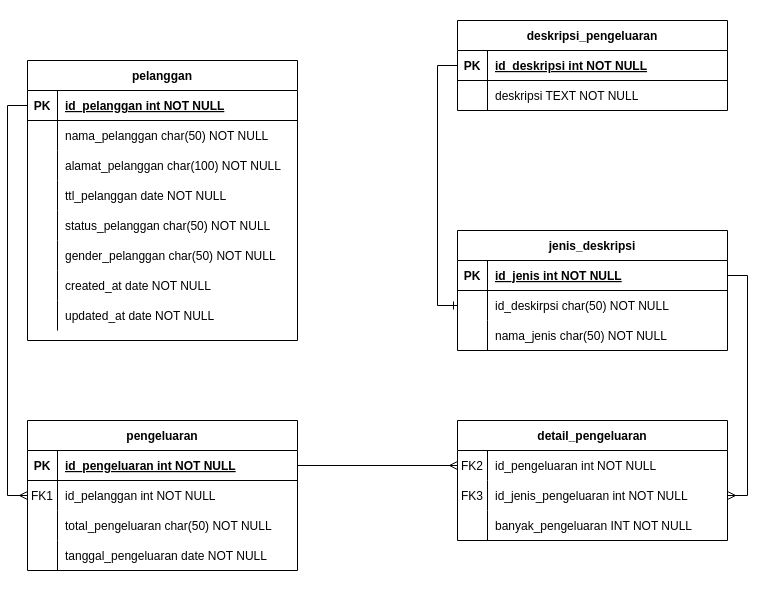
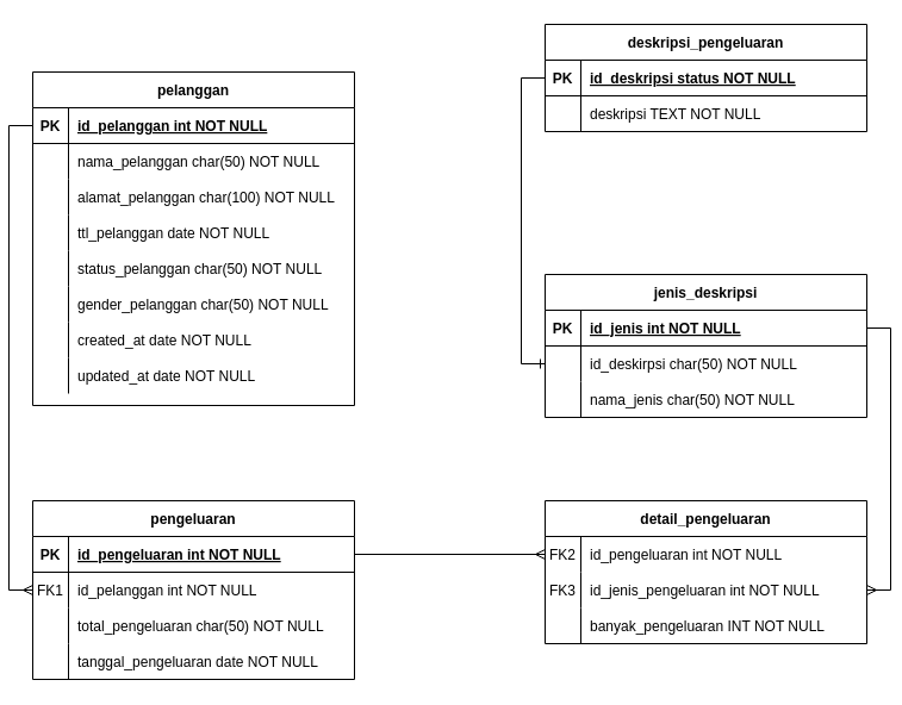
  <mxCell id="0" />
  <mxCell id="1" parent="0" />
  <mxCell id="2" value="pelanggan" style="shape=table;startSize=30;container=1;collapsible=1;childLayout=tableLayout;fixedRows=1;rowLines=0;fontStyle=1;align=center;resizeLast=1;" parent="1" vertex="1"><mxGeometry x="20" y="60" width="270" height="280" as="geometry"><mxRectangle x="120" y="520" width="90" height="30" as="alternateBounds" /></mxGeometry></mxCell>
  <mxCell id="3" value="" style="shape=partialRectangle;collapsible=0;dropTarget=0;pointerEvents=0;fillColor=none;points=[[0,0.5],[1,0.5]];portConstraint=eastwest;top=0;left=0;right=0;bottom=1;" parent="2" vertex="1"><mxGeometry y="30" width="270" height="30" as="geometry" /></mxCell>
  <mxCell id="4" value="PK" style="shape=partialRectangle;overflow=hidden;connectable=0;fillColor=none;top=0;left=0;bottom=0;right=0;fontStyle=1;" parent="3" vertex="1"><mxGeometry width="30" height="30" as="geometry"><mxRectangle width="30" height="30" as="alternateBounds" /></mxGeometry></mxCell>
  <mxCell id="5" value="id_pelanggan int NOT NULL " style="shape=partialRectangle;overflow=hidden;connectable=0;fillColor=none;top=0;left=0;bottom=0;right=0;align=left;spacingLeft=6;fontStyle=5;" parent="3" vertex="1"><mxGeometry x="30" width="240" height="30" as="geometry"><mxRectangle width="240" height="30" as="alternateBounds" /></mxGeometry></mxCell>
  <mxCell id="6" value="" style="shape=partialRectangle;collapsible=0;dropTarget=0;pointerEvents=0;fillColor=none;points=[[0,0.5],[1,0.5]];portConstraint=eastwest;top=0;left=0;right=0;bottom=0;" parent="2" vertex="1"><mxGeometry y="60" width="270" height="30" as="geometry" /></mxCell>
  <mxCell id="7" value="" style="shape=partialRectangle;overflow=hidden;connectable=0;fillColor=none;top=0;left=0;bottom=0;right=0;" parent="6" vertex="1"><mxGeometry width="30" height="30" as="geometry"><mxRectangle width="30" height="30" as="alternateBounds" /></mxGeometry></mxCell>
  <mxCell id="8" value="nama_pelanggan char(50) NOT NULL" style="shape=partialRectangle;overflow=hidden;connectable=0;fillColor=none;top=0;left=0;bottom=0;right=0;align=left;spacingLeft=6;" parent="6" vertex="1"><mxGeometry x="30" width="240" height="30" as="geometry"><mxRectangle width="240" height="30" as="alternateBounds" /></mxGeometry></mxCell>
  <mxCell id="9" value="" style="shape=partialRectangle;collapsible=0;dropTarget=0;pointerEvents=0;fillColor=none;points=[[0,0.5],[1,0.5]];portConstraint=eastwest;top=0;left=0;right=0;bottom=0;" parent="2" vertex="1"><mxGeometry y="90" width="270" height="30" as="geometry" /></mxCell>
  <mxCell id="10" value="" style="shape=partialRectangle;overflow=hidden;connectable=0;fillColor=none;top=0;left=0;bottom=0;right=0;" parent="9" vertex="1"><mxGeometry width="30" height="30" as="geometry"><mxRectangle width="30" height="30" as="alternateBounds" /></mxGeometry></mxCell>
  <mxCell id="11" value="alamat_pelanggan char(100) NOT NULL" style="shape=partialRectangle;overflow=hidden;connectable=0;fillColor=none;top=0;left=0;bottom=0;right=0;align=left;spacingLeft=6;" parent="9" vertex="1"><mxGeometry x="30" width="240" height="30" as="geometry"><mxRectangle width="240" height="30" as="alternateBounds" /></mxGeometry></mxCell>
  <mxCell id="12" value="" style="shape=partialRectangle;collapsible=0;dropTarget=0;pointerEvents=0;fillColor=none;points=[[0,0.5],[1,0.5]];portConstraint=eastwest;top=0;left=0;right=0;bottom=0;" parent="2" vertex="1"><mxGeometry y="120" width="270" height="30" as="geometry" /></mxCell>
  <mxCell id="13" value="" style="shape=partialRectangle;overflow=hidden;connectable=0;fillColor=none;top=0;left=0;bottom=0;right=0;" parent="12" vertex="1"><mxGeometry width="30" height="30" as="geometry"><mxRectangle width="30" height="30" as="alternateBounds" /></mxGeometry></mxCell>
  <mxCell id="14" value="ttl_pelanggan date NOT NULL" style="shape=partialRectangle;overflow=hidden;connectable=0;fillColor=none;top=0;left=0;bottom=0;right=0;align=left;spacingLeft=6;" parent="12" vertex="1"><mxGeometry x="30" width="240" height="30" as="geometry"><mxRectangle width="240" height="30" as="alternateBounds" /></mxGeometry></mxCell>
  <mxCell id="15" value="" style="shape=partialRectangle;collapsible=0;dropTarget=0;pointerEvents=0;fillColor=none;points=[[0,0.5],[1,0.5]];portConstraint=eastwest;top=0;left=0;right=0;bottom=0;" parent="2" vertex="1"><mxGeometry y="150" width="270" height="30" as="geometry" /></mxCell>
  <mxCell id="16" value="" style="shape=partialRectangle;overflow=hidden;connectable=0;fillColor=none;top=0;left=0;bottom=0;right=0;" parent="15" vertex="1"><mxGeometry width="30" height="30" as="geometry"><mxRectangle width="30" height="30" as="alternateBounds" /></mxGeometry></mxCell>
  <mxCell id="17" value="status_pelanggan char(50) NOT NULL" style="shape=partialRectangle;overflow=hidden;connectable=0;fillColor=none;top=0;left=0;bottom=0;right=0;align=left;spacingLeft=6;" parent="15" vertex="1"><mxGeometry x="30" width="240" height="30" as="geometry"><mxRectangle width="240" height="30" as="alternateBounds" /></mxGeometry></mxCell>
  <mxCell id="18" value="" style="shape=partialRectangle;collapsible=0;dropTarget=0;pointerEvents=0;fillColor=none;points=[[0,0.5],[1,0.5]];portConstraint=eastwest;top=0;left=0;right=0;bottom=0;" parent="2" vertex="1"><mxGeometry y="180" width="270" height="30" as="geometry" /></mxCell>
  <mxCell id="19" value="" style="shape=partialRectangle;overflow=hidden;connectable=0;fillColor=none;top=0;left=0;bottom=0;right=0;" parent="18" vertex="1"><mxGeometry width="30" height="30" as="geometry"><mxRectangle width="30" height="30" as="alternateBounds" /></mxGeometry></mxCell>
  <mxCell id="20" value="gender_pelanggan char(50) NOT NULL" style="shape=partialRectangle;overflow=hidden;connectable=0;fillColor=none;top=0;left=0;bottom=0;right=0;align=left;spacingLeft=6;" parent="18" vertex="1"><mxGeometry x="30" width="240" height="30" as="geometry"><mxRectangle width="240" height="30" as="alternateBounds" /></mxGeometry></mxCell>
  <mxCell id="21" value="" style="shape=partialRectangle;collapsible=0;dropTarget=0;pointerEvents=0;fillColor=none;points=[[0,0.5],[1,0.5]];portConstraint=eastwest;top=0;left=0;right=0;bottom=0;" parent="2" vertex="1"><mxGeometry y="210" width="270" height="30" as="geometry" /></mxCell>
  <mxCell id="22" value="" style="shape=partialRectangle;overflow=hidden;connectable=0;fillColor=none;top=0;left=0;bottom=0;right=0;" parent="21" vertex="1"><mxGeometry width="30" height="30" as="geometry"><mxRectangle width="30" height="30" as="alternateBounds" /></mxGeometry></mxCell>
  <mxCell id="23" value="created_at date NOT NULL" style="shape=partialRectangle;overflow=hidden;connectable=0;fillColor=none;top=0;left=0;bottom=0;right=0;align=left;spacingLeft=6;" parent="21" vertex="1"><mxGeometry x="30" width="240" height="30" as="geometry"><mxRectangle width="240" height="30" as="alternateBounds" /></mxGeometry></mxCell>
  <mxCell id="24" value="" style="shape=partialRectangle;collapsible=0;dropTarget=0;pointerEvents=0;fillColor=none;points=[[0,0.5],[1,0.5]];portConstraint=eastwest;top=0;left=0;right=0;bottom=0;" parent="2" vertex="1"><mxGeometry y="240" width="270" height="30" as="geometry" /></mxCell>
  <mxCell id="25" value="" style="shape=partialRectangle;overflow=hidden;connectable=0;fillColor=none;top=0;left=0;bottom=0;right=0;" parent="24" vertex="1"><mxGeometry width="30" height="30" as="geometry"><mxRectangle width="30" height="30" as="alternateBounds" /></mxGeometry></mxCell>
  <mxCell id="26" value="updated_at date NOT NULL" style="shape=partialRectangle;overflow=hidden;connectable=0;fillColor=none;top=0;left=0;bottom=0;right=0;align=left;spacingLeft=6;" parent="24" vertex="1"><mxGeometry x="30" width="240" height="30" as="geometry"><mxRectangle width="240" height="30" as="alternateBounds" /></mxGeometry></mxCell>
  <mxCell id="27" value="jenis_deskripsi" style="shape=table;startSize=30;container=1;collapsible=1;childLayout=tableLayout;fixedRows=1;rowLines=0;fontStyle=1;align=center;resizeLast=1;" parent="1" vertex="1"><mxGeometry x="450" y="230" width="270" height="120" as="geometry"><mxRectangle x="120" y="520" width="90" height="30" as="alternateBounds" /></mxGeometry></mxCell>
  <mxCell id="28" value="" style="shape=partialRectangle;collapsible=0;dropTarget=0;pointerEvents=0;fillColor=none;points=[[0,0.5],[1,0.5]];portConstraint=eastwest;top=0;left=0;right=0;bottom=1;" parent="27" vertex="1"><mxGeometry y="30" width="270" height="30" as="geometry" /></mxCell>
  <mxCell id="29" value="PK" style="shape=partialRectangle;overflow=hidden;connectable=0;fillColor=none;top=0;left=0;bottom=0;right=0;fontStyle=1;" parent="28" vertex="1"><mxGeometry width="30" height="30" as="geometry"><mxRectangle width="30" height="30" as="alternateBounds" /></mxGeometry></mxCell>
  <mxCell id="30" value="id_jenis int NOT NULL " style="shape=partialRectangle;overflow=hidden;connectable=0;fillColor=none;top=0;left=0;bottom=0;right=0;align=left;spacingLeft=6;fontStyle=5;" parent="28" vertex="1"><mxGeometry x="30" width="240" height="30" as="geometry"><mxRectangle width="240" height="30" as="alternateBounds" /></mxGeometry></mxCell>
  <mxCell id="31" value="" style="shape=partialRectangle;collapsible=0;dropTarget=0;pointerEvents=0;fillColor=none;points=[[0,0.5],[1,0.5]];portConstraint=eastwest;top=0;left=0;right=0;bottom=0;" parent="27" vertex="1"><mxGeometry y="60" width="270" height="30" as="geometry" /></mxCell>
  <mxCell id="32" value="" style="shape=partialRectangle;overflow=hidden;connectable=0;fillColor=none;top=0;left=0;bottom=0;right=0;" parent="31" vertex="1"><mxGeometry width="30" height="30" as="geometry"><mxRectangle width="30" height="30" as="alternateBounds" /></mxGeometry></mxCell>
  <mxCell id="33" value="id_deskirpsi char(50) NOT NULL" style="shape=partialRectangle;overflow=hidden;connectable=0;fillColor=none;top=0;left=0;bottom=0;right=0;align=left;spacingLeft=6;" parent="31" vertex="1"><mxGeometry x="30" width="240" height="30" as="geometry"><mxRectangle width="240" height="30" as="alternateBounds" /></mxGeometry></mxCell>
  <mxCell id="34" value="" style="shape=partialRectangle;collapsible=0;dropTarget=0;pointerEvents=0;fillColor=none;points=[[0,0.5],[1,0.5]];portConstraint=eastwest;top=0;left=0;right=0;bottom=0;" parent="27" vertex="1"><mxGeometry y="90" width="270" height="30" as="geometry" /></mxCell>
  <mxCell id="35" value="" style="shape=partialRectangle;overflow=hidden;connectable=0;fillColor=none;top=0;left=0;bottom=0;right=0;" parent="34" vertex="1"><mxGeometry width="30" height="30" as="geometry"><mxRectangle width="30" height="30" as="alternateBounds" /></mxGeometry></mxCell>
  <mxCell id="36" value="nama_jenis char(50) NOT NULL" style="shape=partialRectangle;overflow=hidden;connectable=0;fillColor=none;top=0;left=0;bottom=0;right=0;align=left;spacingLeft=6;" parent="34" vertex="1"><mxGeometry x="30" width="240" height="30" as="geometry"><mxRectangle width="240" height="30" as="alternateBounds" /></mxGeometry></mxCell>
  <mxCell id="37" value="pengeluaran" style="shape=table;startSize=30;container=1;collapsible=1;childLayout=tableLayout;fixedRows=1;rowLines=0;fontStyle=1;align=center;resizeLast=1;" parent="1" vertex="1"><mxGeometry x="20" y="420" width="270" height="150" as="geometry"><mxRectangle x="120" y="520" width="90" height="30" as="alternateBounds" /></mxGeometry></mxCell>
  <mxCell id="38" value="" style="shape=partialRectangle;collapsible=0;dropTarget=0;pointerEvents=0;fillColor=none;points=[[0,0.5],[1,0.5]];portConstraint=eastwest;top=0;left=0;right=0;bottom=1;" parent="37" vertex="1"><mxGeometry y="30" width="270" height="30" as="geometry" /></mxCell>
  <mxCell id="39" value="PK" style="shape=partialRectangle;overflow=hidden;connectable=0;fillColor=none;top=0;left=0;bottom=0;right=0;fontStyle=1;" parent="38" vertex="1"><mxGeometry width="30" height="30" as="geometry"><mxRectangle width="30" height="30" as="alternateBounds" /></mxGeometry></mxCell>
  <mxCell id="40" value="id_pengeluaran int NOT NULL " style="shape=partialRectangle;overflow=hidden;connectable=0;fillColor=none;top=0;left=0;bottom=0;right=0;align=left;spacingLeft=6;fontStyle=5;" parent="38" vertex="1"><mxGeometry x="30" width="240" height="30" as="geometry"><mxRectangle width="240" height="30" as="alternateBounds" /></mxGeometry></mxCell>
  <mxCell id="41" value="" style="shape=partialRectangle;collapsible=0;dropTarget=0;pointerEvents=0;fillColor=none;points=[[0,0.5],[1,0.5]];portConstraint=eastwest;top=0;left=0;right=0;bottom=0;" parent="37" vertex="1"><mxGeometry y="60" width="270" height="30" as="geometry" /></mxCell>
  <mxCell id="42" value="FK1" style="shape=partialRectangle;overflow=hidden;connectable=0;fillColor=none;top=0;left=0;bottom=0;right=0;" parent="41" vertex="1"><mxGeometry width="30" height="30" as="geometry"><mxRectangle width="30" height="30" as="alternateBounds" /></mxGeometry></mxCell>
  <mxCell id="43" value="id_pelanggan int NOT NULL" style="shape=partialRectangle;overflow=hidden;connectable=0;fillColor=none;top=0;left=0;bottom=0;right=0;align=left;spacingLeft=6;" parent="41" vertex="1"><mxGeometry x="30" width="240" height="30" as="geometry"><mxRectangle width="240" height="30" as="alternateBounds" /></mxGeometry></mxCell>
  <mxCell id="44" value="" style="shape=partialRectangle;collapsible=0;dropTarget=0;pointerEvents=0;fillColor=none;points=[[0,0.5],[1,0.5]];portConstraint=eastwest;top=0;left=0;right=0;bottom=0;" parent="37" vertex="1"><mxGeometry y="90" width="270" height="30" as="geometry" /></mxCell>
  <mxCell id="45" value="" style="shape=partialRectangle;overflow=hidden;connectable=0;fillColor=none;top=0;left=0;bottom=0;right=0;" parent="44" vertex="1"><mxGeometry width="30" height="30" as="geometry"><mxRectangle width="30" height="30" as="alternateBounds" /></mxGeometry></mxCell>
  <mxCell id="46" value="total_pengeluaran char(50) NOT NULL" style="shape=partialRectangle;overflow=hidden;connectable=0;fillColor=none;top=0;left=0;bottom=0;right=0;align=left;spacingLeft=6;" parent="44" vertex="1"><mxGeometry x="30" width="240" height="30" as="geometry"><mxRectangle width="240" height="30" as="alternateBounds" /></mxGeometry></mxCell>
  <mxCell id="47" value="" style="shape=partialRectangle;collapsible=0;dropTarget=0;pointerEvents=0;fillColor=none;points=[[0,0.5],[1,0.5]];portConstraint=eastwest;top=0;left=0;right=0;bottom=0;" parent="37" vertex="1"><mxGeometry y="120" width="270" height="30" as="geometry" /></mxCell>
  <mxCell id="48" value="" style="shape=partialRectangle;overflow=hidden;connectable=0;fillColor=none;top=0;left=0;bottom=0;right=0;" parent="47" vertex="1"><mxGeometry width="30" height="30" as="geometry"><mxRectangle width="30" height="30" as="alternateBounds" /></mxGeometry></mxCell>
  <mxCell id="49" value="tanggal_pengeluaran date NOT NULL" style="shape=partialRectangle;overflow=hidden;connectable=0;fillColor=none;top=0;left=0;bottom=0;right=0;align=left;spacingLeft=6;" parent="47" vertex="1"><mxGeometry x="30" width="240" height="30" as="geometry"><mxRectangle width="240" height="30" as="alternateBounds" /></mxGeometry></mxCell>
  <mxCell id="50" value="detail_pengeluaran" style="shape=table;startSize=30;container=1;collapsible=1;childLayout=tableLayout;fixedRows=1;rowLines=0;fontStyle=1;align=center;resizeLast=1;" parent="1" vertex="1"><mxGeometry x="450" y="420" width="270" height="120" as="geometry"><mxRectangle x="120" y="520" width="90" height="30" as="alternateBounds" /></mxGeometry></mxCell>
  <mxCell id="51" value="" style="shape=partialRectangle;collapsible=0;dropTarget=0;pointerEvents=0;fillColor=none;points=[[0,0.5],[1,0.5]];portConstraint=eastwest;top=0;left=0;right=0;bottom=0;" parent="50" vertex="1"><mxGeometry y="30" width="270" height="30" as="geometry" /></mxCell>
  <mxCell id="52" value="FK2" style="shape=partialRectangle;overflow=hidden;connectable=0;fillColor=none;top=0;left=0;bottom=0;right=0;" parent="51" vertex="1"><mxGeometry width="30" height="30" as="geometry"><mxRectangle width="30" height="30" as="alternateBounds" /></mxGeometry></mxCell>
  <mxCell id="53" value="id_pengeluaran int NOT NULL" style="shape=partialRectangle;overflow=hidden;connectable=0;fillColor=none;top=0;left=0;bottom=0;right=0;align=left;spacingLeft=6;" parent="51" vertex="1"><mxGeometry x="30" width="240" height="30" as="geometry"><mxRectangle width="240" height="30" as="alternateBounds" /></mxGeometry></mxCell>
  <mxCell id="54" value="" style="shape=partialRectangle;collapsible=0;dropTarget=0;pointerEvents=0;fillColor=none;points=[[0,0.5],[1,0.5]];portConstraint=eastwest;top=0;left=0;right=0;bottom=0;" parent="50" vertex="1"><mxGeometry y="60" width="270" height="30" as="geometry" /></mxCell>
  <mxCell id="55" value="FK3" style="shape=partialRectangle;overflow=hidden;connectable=0;fillColor=none;top=0;left=0;bottom=0;right=0;" parent="54" vertex="1"><mxGeometry width="30" height="30" as="geometry"><mxRectangle width="30" height="30" as="alternateBounds" /></mxGeometry></mxCell>
  <mxCell id="56" value="id_jenis_pengeluaran int NOT NULL" style="shape=partialRectangle;overflow=hidden;connectable=0;fillColor=none;top=0;left=0;bottom=0;right=0;align=left;spacingLeft=6;" parent="54" vertex="1"><mxGeometry x="30" width="240" height="30" as="geometry"><mxRectangle width="240" height="30" as="alternateBounds" /></mxGeometry></mxCell>
  <mxCell id="57" value="" style="shape=partialRectangle;collapsible=0;dropTarget=0;pointerEvents=0;fillColor=none;points=[[0,0.5],[1,0.5]];portConstraint=eastwest;top=0;left=0;right=0;bottom=0;" parent="50" vertex="1"><mxGeometry y="90" width="270" height="30" as="geometry" /></mxCell>
  <mxCell id="58" value="" style="shape=partialRectangle;overflow=hidden;connectable=0;fillColor=none;top=0;left=0;bottom=0;right=0;" parent="57" vertex="1"><mxGeometry width="30" height="30" as="geometry"><mxRectangle width="30" height="30" as="alternateBounds" /></mxGeometry></mxCell>
  <mxCell id="59" value="banyak_pengeluaran INT NOT NULL" style="shape=partialRectangle;overflow=hidden;connectable=0;fillColor=none;top=0;left=0;bottom=0;right=0;align=left;spacingLeft=6;" parent="57" vertex="1"><mxGeometry x="30" width="240" height="30" as="geometry"><mxRectangle width="240" height="30" as="alternateBounds" /></mxGeometry></mxCell>
  <mxCell id="60" value="deskripsi_pengeluaran" style="shape=table;startSize=30;container=1;collapsible=1;childLayout=tableLayout;fixedRows=1;rowLines=0;fontStyle=1;align=center;resizeLast=1;" vertex="1" parent="1"><mxGeometry x="450" y="20" width="270" height="90" as="geometry"><mxRectangle x="120" y="520" width="90" height="30" as="alternateBounds" /></mxGeometry></mxCell>
  <mxCell id="61" value="" style="shape=partialRectangle;collapsible=0;dropTarget=0;pointerEvents=0;fillColor=none;points=[[0,0.5],[1,0.5]];portConstraint=eastwest;top=0;left=0;right=0;bottom=1;" vertex="1" parent="60"><mxGeometry y="30" width="270" height="30" as="geometry" /></mxCell>
  <mxCell id="62" value="PK" style="shape=partialRectangle;overflow=hidden;connectable=0;fillColor=none;top=0;left=0;bottom=0;right=0;fontStyle=1;" vertex="1" parent="61"><mxGeometry width="30" height="30" as="geometry"><mxRectangle width="30" height="30" as="alternateBounds" /></mxGeometry></mxCell>
- <mxCell id="63" value="id_deskripsi int NOT NULL " style="shape=partialRectangle;overflow=hidden;connectable=0;fillColor=none;top=0;left=0;bottom=0;right=0;align=left;spacingLeft=6;fontStyle=5;" vertex="1" parent="61"><mxGeometry x="30" width="240" height="30" as="geometry"><mxRectangle width="240" height="30" as="alternateBounds" /></mxGeometry></mxCell>
+ <mxCell id="63" value="id_deskripsi status NOT NULL " style="shape=partialRectangle;overflow=hidden;connectable=0;fillColor=none;top=0;left=0;bottom=0;right=0;align=left;spacingLeft=6;fontStyle=5;" vertex="1" parent="61"><mxGeometry x="30" width="240" height="30" as="geometry"><mxRectangle width="240" height="30" as="alternateBounds" /></mxGeometry></mxCell>
  <mxCell id="64" value="" style="shape=partialRectangle;collapsible=0;dropTarget=0;pointerEvents=0;fillColor=none;points=[[0,0.5],[1,0.5]];portConstraint=eastwest;top=0;left=0;right=0;bottom=0;" vertex="1" parent="60"><mxGeometry y="60" width="270" height="30" as="geometry" /></mxCell>
  <mxCell id="65" value="" style="shape=partialRectangle;overflow=hidden;connectable=0;fillColor=none;top=0;left=0;bottom=0;right=0;" vertex="1" parent="64"><mxGeometry width="30" height="30" as="geometry"><mxRectangle width="30" height="30" as="alternateBounds" /></mxGeometry></mxCell>
  <mxCell id="66" value="deskripsi TEXT NOT NULL" style="shape=partialRectangle;overflow=hidden;connectable=0;fillColor=none;top=0;left=0;bottom=0;right=0;align=left;spacingLeft=6;" vertex="1" parent="64"><mxGeometry x="30" width="240" height="30" as="geometry"><mxRectangle width="240" height="30" as="alternateBounds" /></mxGeometry></mxCell>
  <mxCell id="67" style="edgeStyle=orthogonalEdgeStyle;rounded=0;orthogonalLoop=1;jettySize=auto;html=1;exitX=0;exitY=0.5;exitDx=0;exitDy=0;entryX=0;entryY=0.5;entryDx=0;entryDy=0;endArrow=ERmany;endFill=0;" edge="1" parent="1" source="3" target="41"><mxGeometry relative="1" as="geometry" /></mxCell>
  <mxCell id="68" style="edgeStyle=orthogonalEdgeStyle;rounded=0;orthogonalLoop=1;jettySize=auto;html=1;exitX=1;exitY=0.5;exitDx=0;exitDy=0;entryX=0;entryY=0.5;entryDx=0;entryDy=0;endArrow=ERmany;endFill=0;" edge="1" parent="1" source="38" target="51"><mxGeometry relative="1" as="geometry" /></mxCell>
  <mxCell id="69" style="edgeStyle=orthogonalEdgeStyle;rounded=0;orthogonalLoop=1;jettySize=auto;html=1;exitX=1;exitY=0.5;exitDx=0;exitDy=0;entryX=1;entryY=0.5;entryDx=0;entryDy=0;endArrow=ERmany;endFill=0;" edge="1" parent="1" source="28" target="54"><mxGeometry relative="1" as="geometry" /></mxCell>
  <mxCell id="70" style="edgeStyle=orthogonalEdgeStyle;rounded=0;orthogonalLoop=1;jettySize=auto;html=1;exitX=0;exitY=0.5;exitDx=0;exitDy=0;entryX=0;entryY=0.5;entryDx=0;entryDy=0;endArrow=ERone;endFill=0;" edge="1" parent="1" source="61" target="31"><mxGeometry relative="1" as="geometry" /></mxCell>
